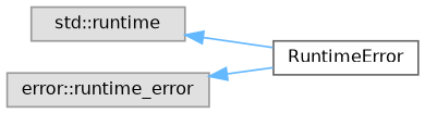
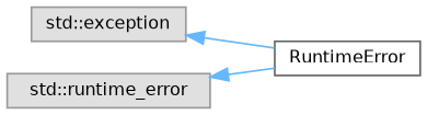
  digraph {
    rankdir=LR
    node [color=grey60 fillcolor="#E0E0E0" fontname=Helvetica fontsize=10 shape=box style=filled]
    edge [color=steelblue1 dir=back fontname=Helvetica fontsize=10 labelfontname=Helvetica labelfontsize=10 style=solid]
-   n1 [height=0.2 label="std::runtime" width=0.4]
+   n1 [height=0.2 label="std::exception" width=0.4]
    n2 [color=grey40 fillcolor=white height=0.2 label=RuntimeError width=0.4]
-   n3 [height=0.2 label="error::runtime_error" width=0.4]
+   n3 [height=0.2 label="std::runtime_error" width=0.4]
    n1 -> n2
    n3 -> n2
  }
